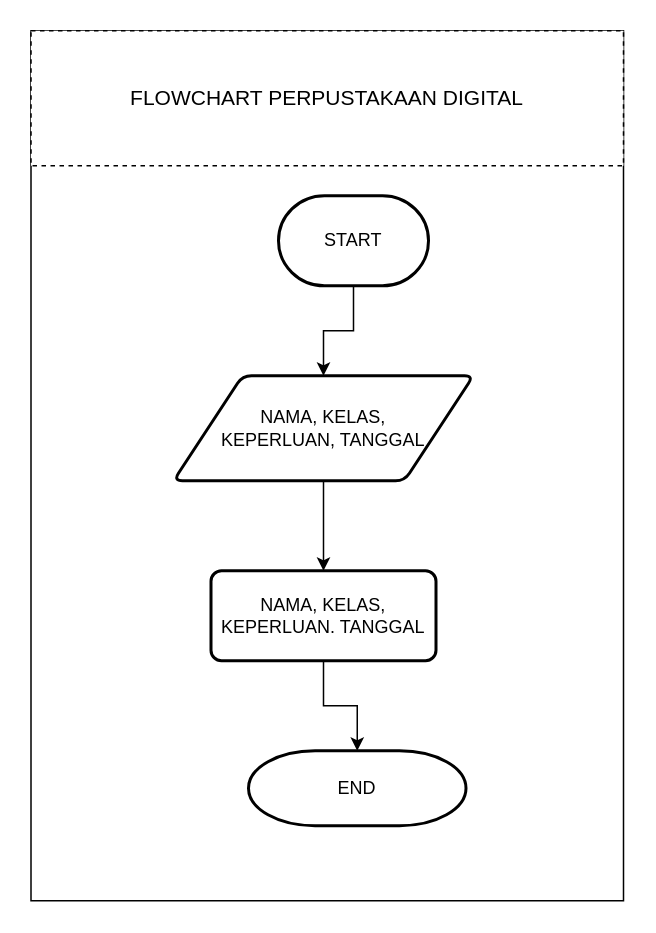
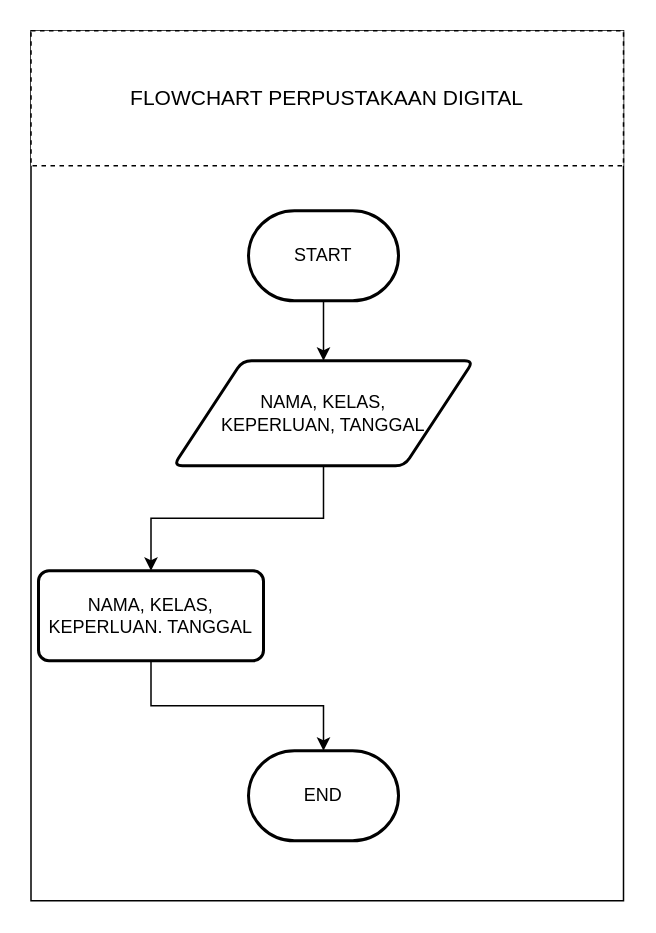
  <mxCell id="0" />
  <mxCell id="1" parent="0" />
  <mxCell id="2" value="" style="rounded=0;whiteSpace=wrap;html=1;" vertex="1" parent="1"><mxGeometry x="20" y="20" width="395" height="580" as="geometry" /></mxCell>
  <mxCell id="3" style="edgeStyle=orthogonalEdgeStyle;rounded=0;orthogonalLoop=1;jettySize=auto;html=1;entryX=0.5;entryY=0;entryDx=0;entryDy=0;" edge="1" parent="1" source="4" target="8"><mxGeometry relative="1" as="geometry" /></mxCell>
- <mxCell id="4" value="START" style="strokeWidth=2;html=1;shape=mxgraph.flowchart.terminator;whiteSpace=wrap;" vertex="1" parent="1"><mxGeometry x="185" y="130" width="100" height="60" as="geometry" /></mxCell>
- <mxCell id="5" value="END" style="strokeWidth=2;html=1;shape=mxgraph.flowchart.terminator;whiteSpace=wrap;" vertex="1" parent="1"><mxGeometry x="165" y="500" width="145" height="50" as="geometry" /></mxCell>
+ <mxCell id="4" value="START" style="strokeWidth=2;html=1;shape=mxgraph.flowchart.terminator;whiteSpace=wrap;" vertex="1" parent="1"><mxGeometry x="165" y="140" width="100" height="60" as="geometry" /></mxCell>
+ <mxCell id="5" value="END" style="strokeWidth=2;html=1;shape=mxgraph.flowchart.terminator;whiteSpace=wrap;" vertex="1" parent="1"><mxGeometry x="165" y="500" width="100" height="60" as="geometry" /></mxCell>
  <mxCell id="6" value="&lt;font style=&quot;font-size: 14px;&quot;&gt;FLOWCHART PERPUSTAKAAN DIGITAL&lt;/font&gt;" style="rounded=0;whiteSpace=wrap;html=1;dashed=1;" vertex="1" parent="1"><mxGeometry x="20" y="20" width="395" height="90" as="geometry" /></mxCell>
  <mxCell id="7" style="edgeStyle=orthogonalEdgeStyle;rounded=0;orthogonalLoop=1;jettySize=auto;html=1;entryX=0.5;entryY=0;entryDx=0;entryDy=0;" edge="1" parent="1" source="8" target="9"><mxGeometry relative="1" as="geometry" /></mxCell>
- <mxCell id="8" value="&lt;font style=&quot;font-size: 12px;&quot;&gt;NAMA, KELAS, &lt;br&gt;KEPERLUAN, TANGGAL&lt;/font&gt;" style="shape=parallelogram;html=1;strokeWidth=2;perimeter=parallelogramPerimeter;whiteSpace=wrap;rounded=1;arcSize=12;size=0.23;" vertex="1" parent="1"><mxGeometry x="115" y="250" width="200" height="70" as="geometry" /></mxCell>
- <mxCell id="9" value="NAMA, KELAS, KEPERLUAN. TANGGAL" style="rounded=1;whiteSpace=wrap;html=1;absoluteArcSize=1;arcSize=14;strokeWidth=2;" vertex="1" parent="1"><mxGeometry x="140" y="380" width="150" height="60" as="geometry" /></mxCell>
+ <mxCell id="8" value="&lt;font style=&quot;font-size: 12px;&quot;&gt;NAMA, KELAS, &lt;br&gt;KEPERLUAN, TANGGAL&lt;/font&gt;" style="shape=parallelogram;html=1;strokeWidth=2;perimeter=parallelogramPerimeter;whiteSpace=wrap;rounded=1;arcSize=12;size=0.23;" vertex="1" parent="1"><mxGeometry x="115" y="240" width="200" height="70" as="geometry" /></mxCell>
+ <mxCell id="9" value="NAMA, KELAS, KEPERLUAN. TANGGAL" style="rounded=1;whiteSpace=wrap;html=1;absoluteArcSize=1;arcSize=14;strokeWidth=2;" vertex="1" parent="1"><mxGeometry x="25" y="380" width="150" height="60" as="geometry" /></mxCell>
  <mxCell id="10" style="edgeStyle=orthogonalEdgeStyle;rounded=0;orthogonalLoop=1;jettySize=auto;html=1;entryX=0.5;entryY=0;entryDx=0;entryDy=0;entryPerimeter=0;" edge="1" parent="1" source="9" target="5"><mxGeometry relative="1" as="geometry" /></mxCell>
